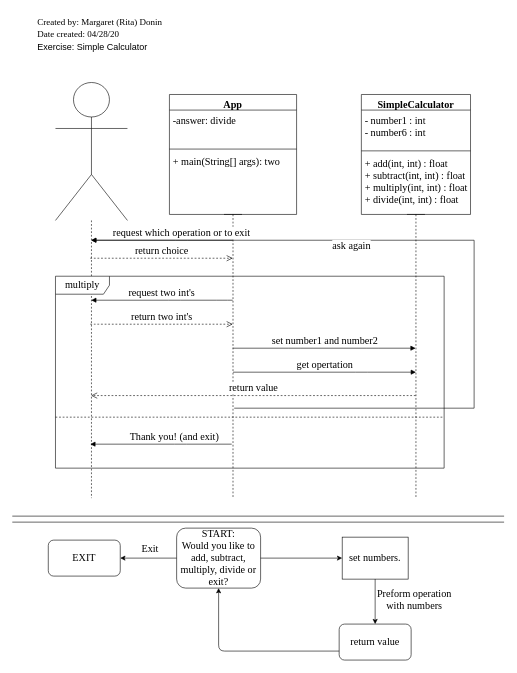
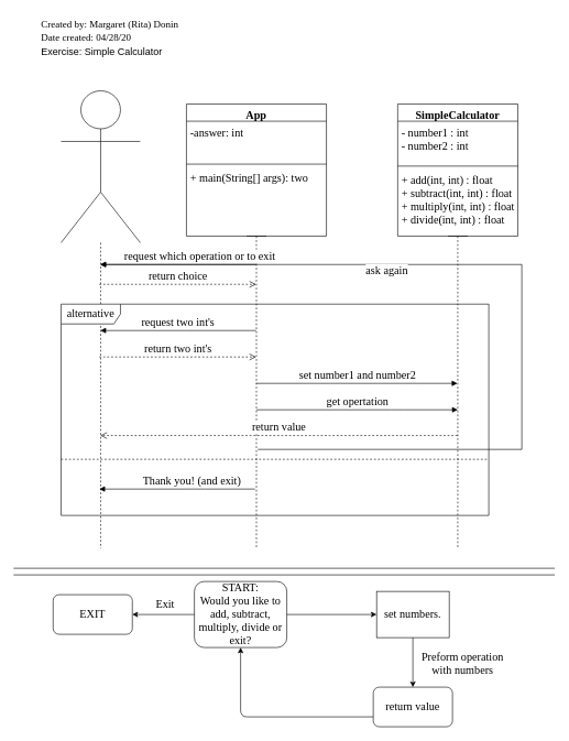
  <mxCell id="0" />
  <mxCell id="1" parent="0" />
  <mxCell id="2" value="" style="shape=umlLifeline;participant=umlActor;perimeter=lifelinePerimeter;whiteSpace=wrap;html=1;container=1;collapsible=0;recursiveResize=0;verticalAlign=top;spacingTop=36;labelBackgroundColor=#ffffff;outlineConnect=0;gradientColor=none;fontFamily=Times New Roman;fontSize=17;size=230;" parent="1" vertex="1"><mxGeometry x="92" y="137" width="120" height="693" as="geometry" /></mxCell>
  <mxCell id="3" value="App" style="swimlane;fontStyle=1;align=center;verticalAlign=top;childLayout=stackLayout;horizontal=1;startSize=26;horizontalStack=0;resizeParent=1;resizeParentMax=0;resizeLast=0;collapsible=1;marginBottom=0;fontFamily=Times New Roman;fontSize=17;" parent="1" vertex="1"><mxGeometry x="282" y="157" width="212" height="200" as="geometry" /></mxCell>
- <mxCell id="4" value="-answer: divide&#10;" style="text;strokeColor=none;fillColor=none;align=left;verticalAlign=top;spacingLeft=4;spacingRight=4;overflow=hidden;rotatable=0;points=[[0,0.5],[1,0.5]];portConstraint=eastwest;fontFamily=Times New Roman;fontSize=17;" parent="3" vertex="1"><mxGeometry y="26" width="212" height="61" as="geometry" /></mxCell>
+ <mxCell id="4" value="-answer: int&#10;" style="text;strokeColor=none;fillColor=none;align=left;verticalAlign=top;spacingLeft=4;spacingRight=4;overflow=hidden;rotatable=0;points=[[0,0.5],[1,0.5]];portConstraint=eastwest;fontFamily=Times New Roman;fontSize=17;" parent="3" vertex="1"><mxGeometry y="26" width="212" height="61" as="geometry" /></mxCell>
  <mxCell id="5" value="" style="line;strokeWidth=1;fillColor=none;align=left;verticalAlign=middle;spacingTop=-1;spacingLeft=3;spacingRight=3;rotatable=0;labelPosition=right;points=[];portConstraint=eastwest;fontFamily=Times New Roman;fontSize=17;" parent="3" vertex="1"><mxGeometry y="87" width="212" height="8" as="geometry" /></mxCell>
  <mxCell id="6" value="+ main(String[] args): two" style="text;strokeColor=none;fillColor=none;align=left;verticalAlign=top;spacingLeft=4;spacingRight=4;overflow=hidden;rotatable=0;points=[[0,0.5],[1,0.5]];portConstraint=eastwest;fontFamily=Times New Roman;fontSize=17;" parent="3" vertex="1"><mxGeometry y="95" width="212" height="105" as="geometry" /></mxCell>
  <mxCell id="7" value="SimpleCalculator" style="swimlane;fontStyle=1;align=center;verticalAlign=top;childLayout=stackLayout;horizontal=1;startSize=26;horizontalStack=0;resizeParent=1;resizeParentMax=0;resizeLast=0;collapsible=1;marginBottom=0;fontFamily=Times New Roman;fontSize=17;swimlaneFillColor=none;gradientColor=none;" parent="1" vertex="1"><mxGeometry x="602" y="157" width="182" height="200" as="geometry" /></mxCell>
- <mxCell id="8" value="- number1 : int&#10;- number6 : int" style="text;strokeColor=none;fillColor=none;align=left;verticalAlign=top;spacingLeft=4;spacingRight=4;overflow=hidden;rotatable=0;points=[[0,0.5],[1,0.5]];portConstraint=eastwest;fontFamily=Times New Roman;fontSize=17;" parent="7" vertex="1"><mxGeometry y="26" width="182" height="64" as="geometry" /></mxCell>
+ <mxCell id="8" value="- number1 : int&#10;- number2 : int" style="text;strokeColor=none;fillColor=none;align=left;verticalAlign=top;spacingLeft=4;spacingRight=4;overflow=hidden;rotatable=0;points=[[0,0.5],[1,0.5]];portConstraint=eastwest;fontFamily=Times New Roman;fontSize=17;" parent="7" vertex="1"><mxGeometry y="26" width="182" height="64" as="geometry" /></mxCell>
  <mxCell id="9" value="" style="line;strokeWidth=1;fillColor=none;align=left;verticalAlign=middle;spacingTop=-1;spacingLeft=3;spacingRight=3;rotatable=0;labelPosition=right;points=[];portConstraint=eastwest;fontFamily=Times New Roman;fontSize=17;" parent="7" vertex="1"><mxGeometry y="90" width="182" height="8" as="geometry" /></mxCell>
  <mxCell id="10" value="+ add(int, int) : float&#10;+ subtract(int, int) : float&#10;+ multiply(int, int) : float&#10;+ divide(int, int) : float&#10;" style="text;strokeColor=none;fillColor=none;align=left;verticalAlign=top;spacingLeft=4;spacingRight=4;overflow=hidden;rotatable=0;points=[[0,0.5],[1,0.5]];portConstraint=eastwest;fontFamily=Times New Roman;fontSize=17;" parent="7" vertex="1"><mxGeometry y="98" width="182" height="102" as="geometry" /></mxCell>
  <mxCell id="11" value="" style="shape=umlLifeline;participant=umlEntity;perimeter=lifelinePerimeter;whiteSpace=wrap;html=1;container=1;collapsible=0;recursiveResize=0;verticalAlign=top;spacingTop=36;labelBackgroundColor=#ffffff;outlineConnect=0;gradientColor=none;fontFamily=Times New Roman;fontSize=17;size=0;" parent="1" vertex="1"><mxGeometry x="368" y="357" width="40" height="473" as="geometry" /></mxCell>
  <mxCell id="12" value="" style="shape=umlLifeline;participant=umlEntity;perimeter=lifelinePerimeter;whiteSpace=wrap;html=1;container=1;collapsible=0;recursiveResize=0;verticalAlign=top;spacingTop=36;labelBackgroundColor=#ffffff;outlineConnect=0;gradientColor=none;fontFamily=Times New Roman;fontSize=17;size=0;" parent="1" vertex="1"><mxGeometry x="673" y="357" width="40" height="473" as="geometry" /></mxCell>
  <mxCell id="13" value="request two int's" style="html=1;verticalAlign=bottom;endArrow=block;fontFamily=Times New Roman;fontSize=17;" parent="1" source="11" target="2" edge="1"><mxGeometry x="0.005" width="80" relative="1" as="geometry"><mxPoint x="390" y="480" as="sourcePoint" /><mxPoint x="270" y="510" as="targetPoint" /><Array as="points"><mxPoint x="370" y="500" /><mxPoint x="290" y="500" /></Array><mxPoint as="offset" /></mxGeometry></mxCell>
  <mxCell id="14" value="request which operation or to exit" style="html=1;verticalAlign=bottom;endArrow=block;fontFamily=Times New Roman;fontSize=17;" parent="1" source="11" target="2" edge="1"><mxGeometry x="-0.274" width="80" relative="1" as="geometry"><mxPoint x="388" y="477" as="sourcePoint" /><mxPoint x="332" y="457" as="targetPoint" /><Array as="points"><mxPoint x="302" y="400" /></Array><mxPoint as="offset" /></mxGeometry></mxCell>
  <mxCell id="15" value="return choice" style="html=1;verticalAlign=bottom;endArrow=open;dashed=1;endSize=8;fontFamily=Times New Roman;fontSize=17;" parent="1" target="11" edge="1"><mxGeometry relative="1" as="geometry"><mxPoint x="150" y="430" as="sourcePoint" /><mxPoint x="330" y="450" as="targetPoint" /><Array as="points"><mxPoint x="150" y="430" /><mxPoint x="280" y="430" /></Array></mxGeometry></mxCell>
  <mxCell id="16" value="set number1 and number2" style="html=1;verticalAlign=bottom;endArrow=block;fontFamily=Times New Roman;fontSize=17;" parent="1" source="11" target="12" edge="1"><mxGeometry width="80" relative="1" as="geometry"><mxPoint x="392" y="517" as="sourcePoint" /><mxPoint x="628.1" y="517" as="targetPoint" /><Array as="points"><mxPoint x="490" y="580" /><mxPoint x="620" y="580" /></Array></mxGeometry></mxCell>
  <mxCell id="17" value="get opertation" style="html=1;verticalAlign=bottom;endArrow=block;fontFamily=Times New Roman;fontSize=17;" parent="1" edge="1"><mxGeometry width="80" relative="1" as="geometry"><mxPoint x="388" y="620" as="sourcePoint" /><mxPoint x="693" y="620" as="targetPoint" /><Array as="points"><mxPoint x="602.5" y="620" /></Array></mxGeometry></mxCell>
  <mxCell id="18" value="return value" style="html=1;verticalAlign=bottom;endArrow=open;dashed=1;endSize=8;fontFamily=Times New Roman;fontSize=17;" parent="1" source="12" target="2" edge="1"><mxGeometry relative="1" as="geometry"><mxPoint x="466" y="597" as="sourcePoint" /><mxPoint x="386" y="597" as="targetPoint" /><Array as="points"><mxPoint x="490" y="659" /><mxPoint x="310" y="659" /></Array></mxGeometry></mxCell>
- <mxCell id="19" value="multiply" style="shape=umlFrame;whiteSpace=wrap;html=1;gradientColor=none;fontFamily=Times New Roman;fontSize=17;width=90;height=30;" parent="1" vertex="1"><mxGeometry x="92" y="460" width="648" height="320" as="geometry" /></mxCell>
+ <mxCell id="19" value="alternative" style="shape=umlFrame;whiteSpace=wrap;html=1;gradientColor=none;fontFamily=Times New Roman;fontSize=17;width=90;height=30;" parent="1" vertex="1"><mxGeometry x="92" y="460" width="648" height="320" as="geometry" /></mxCell>
  <mxCell id="20" value="" style="line;strokeWidth=1;fillColor=none;align=left;verticalAlign=middle;spacingTop=-1;spacingLeft=3;spacingRight=3;rotatable=0;labelPosition=right;points=[];portConstraint=eastwest;fontFamily=Times New Roman;fontSize=17;dashed=1;" parent="1" vertex="1"><mxGeometry x="92" y="660" width="648" height="70" as="geometry" /></mxCell>
  <mxCell id="21" style="edgeStyle=orthogonalEdgeStyle;rounded=0;orthogonalLoop=1;jettySize=auto;html=1;exitX=0.5;exitY=1;exitDx=0;exitDy=0;fontFamily=Times New Roman;fontSize=17;" parent="1" edge="1"><mxGeometry relative="1" as="geometry"><mxPoint x="285" y="865" as="sourcePoint" /><mxPoint x="285" y="865" as="targetPoint" /></mxGeometry></mxCell>
  <mxCell id="22" value="return two int's" style="html=1;verticalAlign=bottom;endArrow=open;dashed=1;endSize=8;fontFamily=Times New Roman;fontSize=17;" parent="1" edge="1"><mxGeometry relative="1" as="geometry"><mxPoint x="150" y="540" as="sourcePoint" /><mxPoint x="387.5" y="540" as="targetPoint" /><Array as="points"><mxPoint x="162" y="540" /></Array></mxGeometry></mxCell>
  <mxCell id="23" value="Thank you! (and exit)" style="html=1;verticalAlign=bottom;endArrow=block;fontFamily=Times New Roman;fontSize=17;" parent="1" edge="1"><mxGeometry x="-0.187" width="80" relative="1" as="geometry"><mxPoint x="385.83" y="740" as="sourcePoint" /><mxPoint x="149.997" y="740" as="targetPoint" /><Array as="points"><mxPoint x="300.33" y="740" /></Array><mxPoint as="offset" /></mxGeometry></mxCell>
  <mxCell id="24" value="ask again" style="edgeStyle=orthogonalEdgeStyle;html=1;align=left;spacingLeft=2;endArrow=block;rounded=0;fontFamily=Times New Roman;fontSize=17;" parent="1" target="2" edge="1"><mxGeometry x="0.396" y="10" relative="1" as="geometry"><mxPoint x="390" y="680" as="sourcePoint" /><Array as="points"><mxPoint x="790" y="680" /><mxPoint x="790" y="400" /></Array><mxPoint x="90" y="420" as="targetPoint" /><mxPoint as="offset" /></mxGeometry></mxCell>
  <mxCell id="25" value="&lt;font style=&quot;font-size: 15px&quot;&gt;Created by: Margaret (Rita) Donin&lt;br&gt;Date created: 04/28/20&lt;br&gt;&lt;span style=&quot;font-family: &amp;#34;arial&amp;#34; , &amp;#34;helvetica&amp;#34; , sans-serif&quot;&gt;Exercise: Simple Calculator&lt;/span&gt;&lt;br&gt;&lt;/font&gt;" style="text;html=1;strokeColor=none;fillColor=none;align=left;verticalAlign=top;whiteSpace=wrap;rounded=0;dashed=1;fontFamily=Times New Roman;fontSize=17;labelBackgroundColor=none;" parent="1" vertex="1"><mxGeometry x="60" y="20" width="280" height="80" as="geometry" /></mxCell>
  <mxCell id="26" value="START:&lt;br&gt;Would you like to add, subtract, multiply, divide or exit?" style="rounded=1;whiteSpace=wrap;html=1;labelBackgroundColor=none;gradientColor=none;fontFamily=Times New Roman;fontSize=17;align=center;" parent="1" vertex="1"><mxGeometry x="294" y="880" width="140" height="100" as="geometry" /></mxCell>
  <mxCell id="27" value="" style="endArrow=none;html=1;fontFamily=Times New Roman;fontSize=17;" parent="1" edge="1"><mxGeometry width="50" height="50" relative="1" as="geometry"><mxPoint y="860" as="sourcePoint" x="20" /><mxPoint x="840" y="860" as="targetPoint" /></mxGeometry></mxCell>
  <mxCell id="28" value="" style="endArrow=none;html=1;fontFamily=Times New Roman;fontSize=17;" parent="1" edge="1"><mxGeometry width="50" height="50" relative="1" as="geometry"><mxPoint y="870" as="sourcePoint" x="20" /><mxPoint x="840" y="870" as="targetPoint" /></mxGeometry></mxCell>
  <mxCell id="29" value="" style="endArrow=classic;html=1;fontFamily=Times New Roman;fontSize=17;exitX=1;exitY=0.5;exitDx=0;exitDy=0;entryX=0;entryY=0.5;entryDx=0;entryDy=0;" parent="1" source="26" target="33" edge="1"><mxGeometry width="50" height="50" relative="1" as="geometry"><mxPoint x="300" y="990" as="sourcePoint" /><mxPoint x="350" y="930" as="targetPoint" /></mxGeometry></mxCell>
  <mxCell id="30" value="EXIT" style="rounded=1;whiteSpace=wrap;html=1;labelBackgroundColor=none;gradientColor=none;fontFamily=Times New Roman;fontSize=17;align=center;" parent="1" vertex="1"><mxGeometry x="80" y="900" width="120" height="60" as="geometry" /></mxCell>
  <mxCell id="31" value="Exit" style="text;html=1;strokeColor=none;fillColor=none;align=center;verticalAlign=middle;whiteSpace=wrap;rounded=0;labelBackgroundColor=none;fontFamily=Times New Roman;fontSize=17;" parent="1" vertex="1"><mxGeometry x="230" y="900" width="40" height="30" as="geometry" /></mxCell>
  <mxCell id="32" value="" style="endArrow=classic;html=1;fontFamily=Times New Roman;fontSize=17;exitX=0;exitY=0.5;exitDx=0;exitDy=0;entryX=1;entryY=0.5;entryDx=0;entryDy=0;" parent="1" source="26" target="30" edge="1"><mxGeometry width="50" height="50" relative="1" as="geometry"><mxPoint x="200" y="1080" as="sourcePoint" /><mxPoint x="200" y="1010" as="targetPoint" /></mxGeometry></mxCell>
  <mxCell id="33" value="set numbers." style="whiteSpace=wrap;html=1;labelBackgroundColor=none;gradientColor=none;fontFamily=Times New Roman;fontSize=17;align=center;rounded=0;" parent="1" vertex="1"><mxGeometry x="570" y="895" width="110" height="70" as="geometry" /></mxCell>
  <mxCell id="34" value="" style="endArrow=classic;html=1;fontFamily=Times New Roman;fontSize=17;exitX=0.5;exitY=1;exitDx=0;exitDy=0;entryX=0.5;entryY=0;entryDx=0;entryDy=0;" parent="1" source="33" target="36" edge="1"><mxGeometry width="50" height="50" relative="1" as="geometry"><mxPoint x="375" y="1100" as="sourcePoint" /><mxPoint x="565" y="1045" as="targetPoint" /></mxGeometry></mxCell>
- <mxCell id="35" value="Preform operation&lt;br&gt;with numbers" style="text;html=1;align=center;verticalAlign=middle;resizable=0;points=[];autosize=1;fontSize=17;fontFamily=Times New Roman;" parent="1" vertex="1"><mxGeometry x="620" y="975" width="140" height="50" as="geometry" /></mxCell>
+ <mxCell id="35" value="Preform operation&lt;br&gt;with numbers" style="text;html=1;align=center;verticalAlign=middle;resizable=0;points=[];autosize=1;fontSize=17;fontFamily=Times New Roman;" parent="1" vertex="1"><mxGeometry x="630" y="980" width="140" height="50" as="geometry" /></mxCell>
  <mxCell id="36" value="return value" style="rounded=1;whiteSpace=wrap;html=1;labelBackgroundColor=none;gradientColor=none;fontFamily=Times New Roman;fontSize=17;align=center;" parent="1" vertex="1"><mxGeometry x="565" y="1040" width="120" height="60" as="geometry" /></mxCell>
  <mxCell id="37" value="" style="endArrow=classic;html=1;fontFamily=Times New Roman;fontSize=17;exitX=0;exitY=0.75;exitDx=0;exitDy=0;entryX=0.5;entryY=1;entryDx=0;entryDy=0;" parent="1" source="36" target="26" edge="1"><mxGeometry width="50" height="50" relative="1" as="geometry"><mxPoint x="444" y="940" as="sourcePoint" /><mxPoint x="535" y="940" as="targetPoint" /><Array as="points"><mxPoint x="364" y="1085" /></Array></mxGeometry></mxCell>
